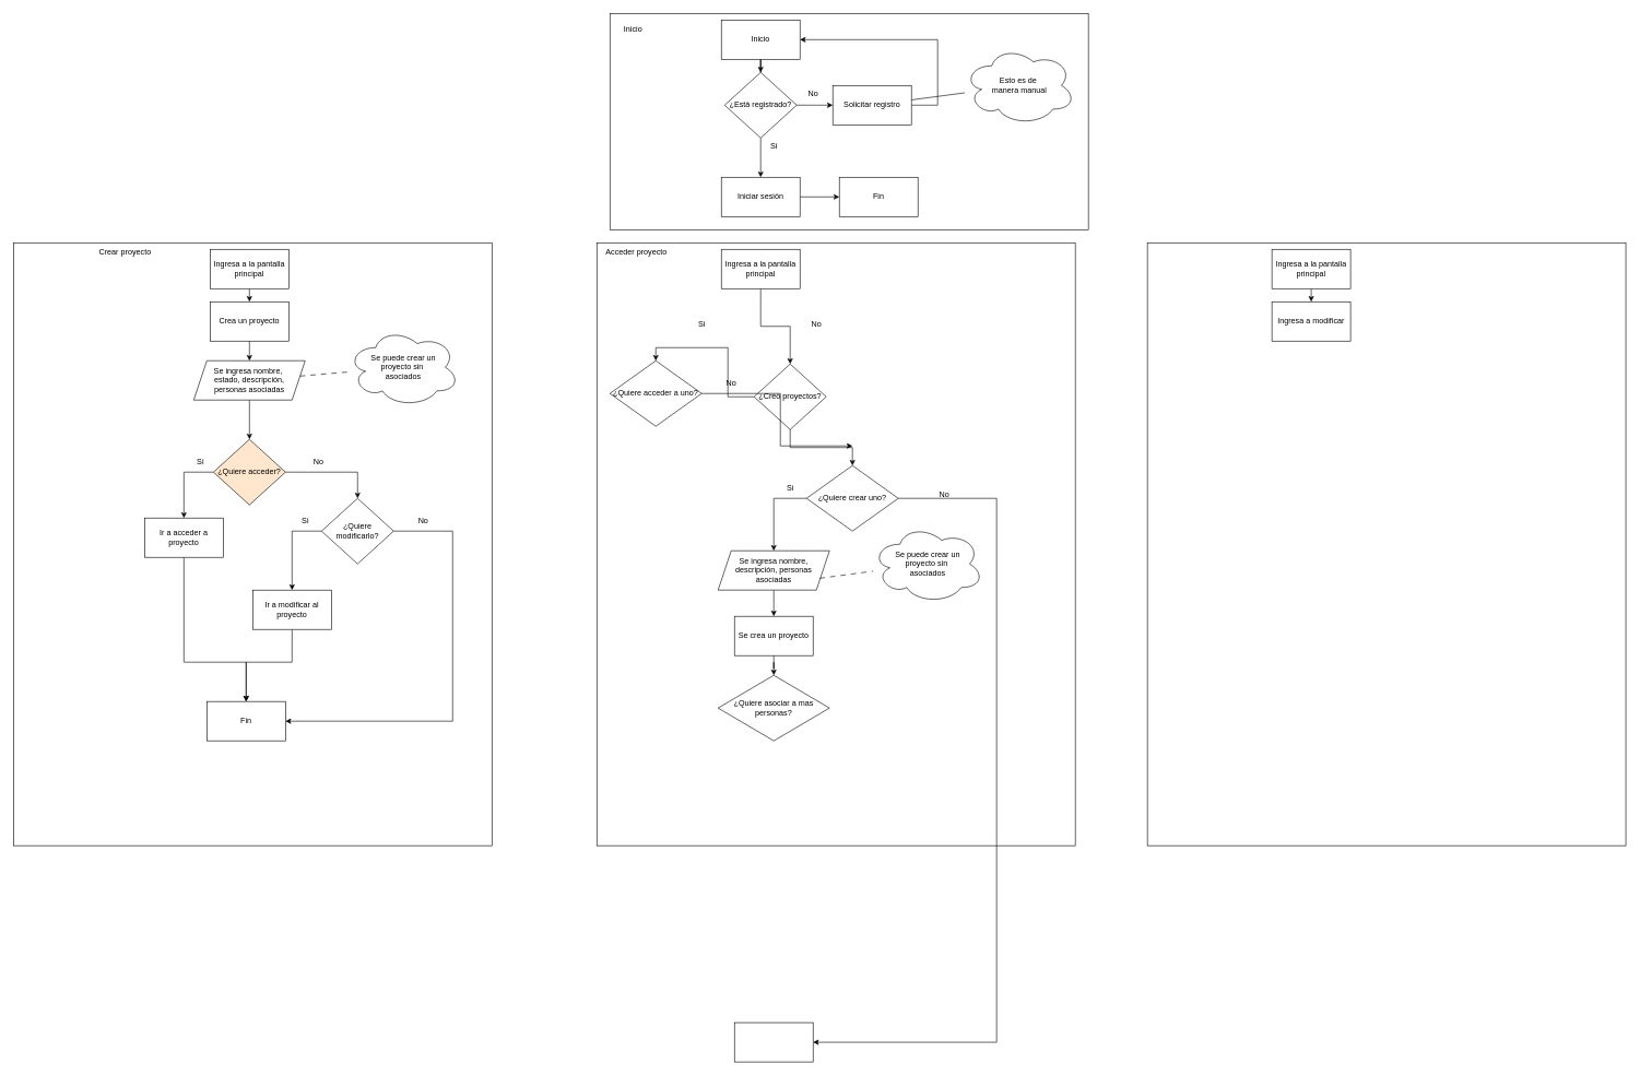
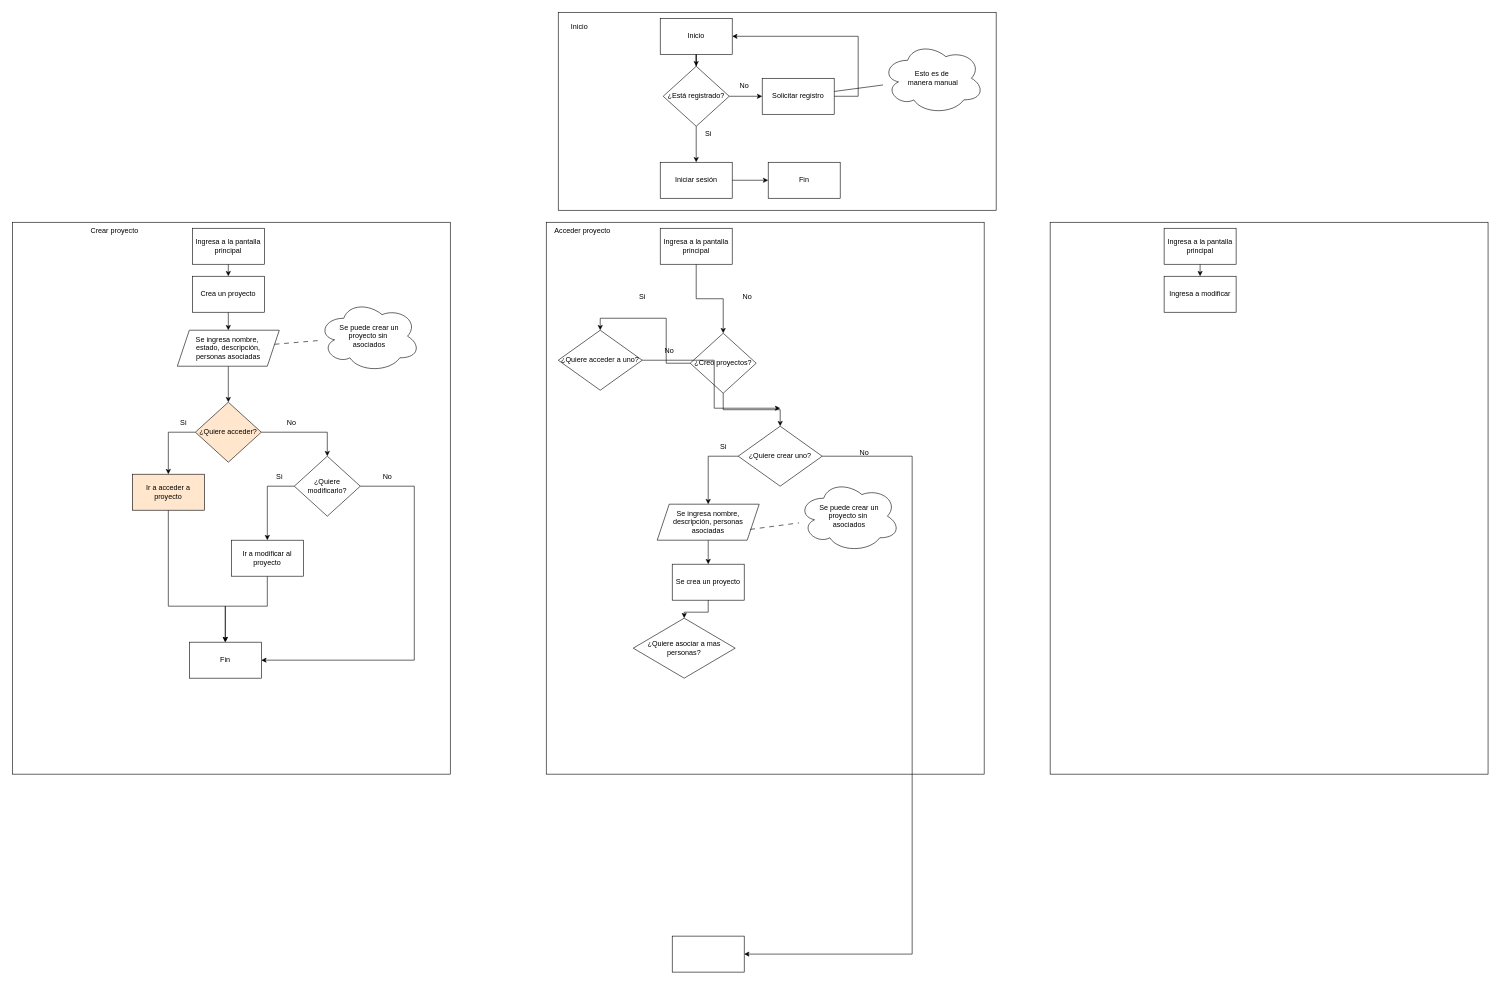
  <mxCell id="0" />
  <mxCell id="1" parent="0" />
  <mxCell id="2" value="" style="rounded=0;whiteSpace=wrap;html=1;" vertex="1" parent="1"><mxGeometry x="20" y="370" width="730" height="920" as="geometry" /></mxCell>
  <mxCell id="3" value="" style="rounded=0;whiteSpace=wrap;html=1;" vertex="1" parent="1"><mxGeometry x="910" y="370" width="730" height="920" as="geometry" /></mxCell>
  <mxCell id="4" value="" style="rounded=0;whiteSpace=wrap;html=1;" vertex="1" parent="1"><mxGeometry x="930" y="20" width="730" height="330" as="geometry" /></mxCell>
  <mxCell id="5" style="edgeStyle=orthogonalEdgeStyle;rounded=0;orthogonalLoop=1;jettySize=auto;html=1;" edge="1" parent="1" source="6" target="11"><mxGeometry relative="1" as="geometry" /></mxCell>
  <mxCell id="6" value="Inicio" style="whiteSpace=wrap;html=1;" vertex="1" parent="1"><mxGeometry x="1100" y="30" width="120" height="60" as="geometry" /></mxCell>
  <mxCell id="7" style="edgeStyle=orthogonalEdgeStyle;rounded=0;orthogonalLoop=1;jettySize=auto;html=1;entryX=0;entryY=0.5;entryDx=0;entryDy=0;" edge="1" parent="1" source="8" target="66"><mxGeometry relative="1" as="geometry" /></mxCell>
  <mxCell id="8" value="Iniciar sesión" style="whiteSpace=wrap;html=1;" vertex="1" parent="1"><mxGeometry x="1100" y="270" width="120" height="60" as="geometry" /></mxCell>
  <mxCell id="9" style="edgeStyle=orthogonalEdgeStyle;rounded=0;orthogonalLoop=1;jettySize=auto;html=1;" edge="1" parent="1" source="11" target="8"><mxGeometry relative="1" as="geometry" /></mxCell>
  <mxCell id="10" style="edgeStyle=orthogonalEdgeStyle;rounded=0;orthogonalLoop=1;jettySize=auto;html=1;entryX=0;entryY=0.5;entryDx=0;entryDy=0;" edge="1" parent="1" source="11" target="15"><mxGeometry relative="1" as="geometry" /></mxCell>
  <mxCell id="11" value="¿Está registrado?" style="rhombus;whiteSpace=wrap;html=1;" vertex="1" parent="1"><mxGeometry x="1105" y="110" width="110" height="100" as="geometry" /></mxCell>
  <mxCell id="12" value="Si" style="text;html=1;align=center;verticalAlign=middle;resizable=0;points=[];autosize=1;strokeColor=none;fillColor=none;" vertex="1" parent="1"><mxGeometry x="1165" y="208" width="30" height="30" as="geometry" /></mxCell>
  <mxCell id="13" style="edgeStyle=orthogonalEdgeStyle;rounded=0;orthogonalLoop=1;jettySize=auto;html=1;entryX=1;entryY=0.5;entryDx=0;entryDy=0;" edge="1" parent="1" source="15" target="6"><mxGeometry relative="1" as="geometry"><Array as="points"><mxPoint x="1430" y="160" /><mxPoint x="1430" y="60" /></Array></mxGeometry></mxCell>
  <mxCell id="14" style="rounded=0;orthogonalLoop=1;jettySize=auto;html=1;endArrow=none;endFill=0;dashed=0;dashPattern=8 8;" edge="1" parent="1" source="15" target="17"><mxGeometry relative="1" as="geometry" /></mxCell>
  <mxCell id="15" value="Solicitar registro" style="whiteSpace=wrap;html=1;" vertex="1" parent="1"><mxGeometry x="1270" y="130" width="120" height="60" as="geometry" /></mxCell>
  <mxCell id="16" value="No" style="text;html=1;align=center;verticalAlign=middle;resizable=0;points=[];autosize=1;strokeColor=none;fillColor=none;" vertex="1" parent="1"><mxGeometry x="1220" y="128" width="40" height="30" as="geometry" /></mxCell>
  <mxCell id="17" value="Esto es de&amp;nbsp;&lt;div&gt;manera manual&lt;/div&gt;" style="ellipse;shape=cloud;whiteSpace=wrap;html=1;" vertex="1" parent="1"><mxGeometry x="1470" y="70" width="170" height="120" as="geometry" /></mxCell>
  <mxCell id="18" style="edgeStyle=orthogonalEdgeStyle;rounded=0;orthogonalLoop=1;jettySize=auto;html=1;entryX=0.5;entryY=0;entryDx=0;entryDy=0;" edge="1" parent="1" source="19" target="22"><mxGeometry relative="1" as="geometry" /></mxCell>
  <mxCell id="19" value="Ingresa a la pantalla principal" style="whiteSpace=wrap;html=1;" vertex="1" parent="1"><mxGeometry x="1100" y="380" width="120" height="60" as="geometry" /></mxCell>
  <mxCell id="20" style="edgeStyle=orthogonalEdgeStyle;rounded=0;orthogonalLoop=1;jettySize=auto;html=1;entryX=0.5;entryY=0;entryDx=0;entryDy=0;" edge="1" parent="1" source="22" target="25"><mxGeometry relative="1" as="geometry" /></mxCell>
  <mxCell id="21" style="edgeStyle=orthogonalEdgeStyle;rounded=0;orthogonalLoop=1;jettySize=auto;html=1;entryX=0.5;entryY=0;entryDx=0;entryDy=0;" edge="1" parent="1" source="22" target="37"><mxGeometry relative="1" as="geometry" /></mxCell>
  <mxCell id="22" value="¿Creo proyectos?" style="rhombus;whiteSpace=wrap;html=1;" vertex="1" parent="1"><mxGeometry x="1150" y="555" width="110" height="100" as="geometry" /></mxCell>
  <mxCell id="23" style="edgeStyle=orthogonalEdgeStyle;rounded=0;orthogonalLoop=1;jettySize=auto;html=1;entryX=1;entryY=0.5;entryDx=0;entryDy=0;" edge="1" parent="1" source="25"><mxGeometry relative="1" as="geometry"><mxPoint x="1240" y="1590" as="targetPoint" /><Array as="points"><mxPoint x="1520" y="760" /><mxPoint x="1520" y="1590" /></Array></mxGeometry></mxCell>
  <mxCell id="24" style="edgeStyle=orthogonalEdgeStyle;rounded=0;orthogonalLoop=1;jettySize=auto;html=1;entryX=0.5;entryY=0;entryDx=0;entryDy=0;" edge="1" parent="1" source="25" target="30"><mxGeometry relative="1" as="geometry"><Array as="points"><mxPoint x="1180" y="760" /></Array></mxGeometry></mxCell>
  <mxCell id="25" value="¿Quiere crear uno?" style="rhombus;whiteSpace=wrap;html=1;" vertex="1" parent="1"><mxGeometry x="1230" y="710" width="140" height="100" as="geometry" /></mxCell>
  <mxCell id="26" value="" style="whiteSpace=wrap;html=1;" vertex="1" parent="1"><mxGeometry x="1120" y="1560" width="120" height="60" as="geometry" /></mxCell>
  <mxCell id="27" value="No" style="text;html=1;align=center;verticalAlign=middle;resizable=0;points=[];autosize=1;strokeColor=none;fillColor=none;" vertex="1" parent="1"><mxGeometry x="1225" y="480" width="40" height="30" as="geometry" /></mxCell>
  <mxCell id="28" value="No" style="text;html=1;align=center;verticalAlign=middle;resizable=0;points=[];autosize=1;strokeColor=none;fillColor=none;" vertex="1" parent="1"><mxGeometry x="1420" y="740" width="40" height="30" as="geometry" /></mxCell>
  <mxCell id="29" style="edgeStyle=orthogonalEdgeStyle;rounded=0;orthogonalLoop=1;jettySize=auto;html=1;entryX=0.5;entryY=0;entryDx=0;entryDy=0;" edge="1" parent="1" source="30" target="32"><mxGeometry relative="1" as="geometry" /></mxCell>
  <mxCell id="30" value="Se ingresa nombre, descripción, personas asociadas" style="shape=parallelogram;perimeter=parallelogramPerimeter;whiteSpace=wrap;html=1;fixedSize=1;" vertex="1" parent="1"><mxGeometry x="1095" y="840" width="170" height="60" as="geometry" /></mxCell>
  <mxCell id="31" value="Si" style="text;html=1;align=center;verticalAlign=middle;resizable=0;points=[];autosize=1;strokeColor=none;fillColor=none;" vertex="1" parent="1"><mxGeometry x="1190" y="730" width="30" height="30" as="geometry" /></mxCell>
  <mxCell id="32" value="Se crea un proyecto" style="whiteSpace=wrap;html=1;" vertex="1" parent="1"><mxGeometry x="1120" y="940" width="120" height="60" as="geometry" /></mxCell>
  <mxCell id="33" style="rounded=0;orthogonalLoop=1;jettySize=auto;html=1;endArrow=none;endFill=0;dashed=1;dashPattern=8 8;" edge="1" parent="1" target="34"><mxGeometry relative="1" as="geometry"><mxPoint x="1250" y="882" as="sourcePoint" /></mxGeometry></mxCell>
  <mxCell id="34" value="Se puede crear un&lt;div&gt;proyecto sin&amp;nbsp;&lt;/div&gt;&lt;div&gt;asociados&lt;/div&gt;" style="ellipse;shape=cloud;whiteSpace=wrap;html=1;" vertex="1" parent="1"><mxGeometry x="1330" y="800" width="170" height="120" as="geometry" /></mxCell>
- <mxCell id="35" value="¿Quiere asociar a mas personas?" style="rhombus;whiteSpace=wrap;html=1;" vertex="1" parent="1"><mxGeometry x="1095" y="1030" width="170" height="100" as="geometry" /></mxCell>
+ <mxCell id="35" value="¿Quiere asociar a mas personas?" style="rhombus;whiteSpace=wrap;html=1;" vertex="1" parent="1"><mxGeometry x="1055" y="1030" width="170" height="100" as="geometry" /></mxCell>
  <mxCell id="36" style="edgeStyle=orthogonalEdgeStyle;rounded=0;orthogonalLoop=1;jettySize=auto;html=1;" edge="1" parent="1" source="37"><mxGeometry relative="1" as="geometry"><mxPoint x="1300" y="680" as="targetPoint" /><Array as="points"><mxPoint x="1190" y="600" /><mxPoint x="1190" y="680" /></Array></mxGeometry></mxCell>
  <mxCell id="37" value="¿Quiere acceder a uno?" style="rhombus;whiteSpace=wrap;html=1;" vertex="1" parent="1"><mxGeometry x="930" y="550" width="140" height="100" as="geometry" /></mxCell>
  <mxCell id="38" value="Si" style="text;html=1;align=center;verticalAlign=middle;resizable=0;points=[];autosize=1;strokeColor=none;fillColor=none;" vertex="1" parent="1"><mxGeometry x="1055" y="480" width="30" height="30" as="geometry" /></mxCell>
  <mxCell id="39" value="No" style="text;html=1;align=center;verticalAlign=middle;resizable=0;points=[];autosize=1;strokeColor=none;fillColor=none;" vertex="1" parent="1"><mxGeometry x="1095" y="570" width="40" height="30" as="geometry" /></mxCell>
  <mxCell id="40" style="edgeStyle=orthogonalEdgeStyle;rounded=0;orthogonalLoop=1;jettySize=auto;html=1;entryX=0.5;entryY=0;entryDx=0;entryDy=0;" edge="1" parent="1" source="32" target="35"><mxGeometry relative="1" as="geometry" /></mxCell>
  <mxCell id="41" value="Inicio" style="text;html=1;align=center;verticalAlign=middle;resizable=0;points=[];autosize=1;strokeColor=none;fillColor=none;" vertex="1" parent="1"><mxGeometry x="940" y="30" width="50" height="30" as="geometry" /></mxCell>
  <mxCell id="42" value="Acceder proyecto" style="text;html=1;align=center;verticalAlign=middle;resizable=0;points=[];autosize=1;strokeColor=none;fillColor=none;" vertex="1" parent="1"><mxGeometry x="910" y="370" width="120" height="30" as="geometry" /></mxCell>
  <mxCell id="43" value="" style="rounded=0;whiteSpace=wrap;html=1;" vertex="1" parent="1"><mxGeometry x="1750" y="370" width="730" height="920" as="geometry" /></mxCell>
  <mxCell id="44" style="edgeStyle=orthogonalEdgeStyle;rounded=0;orthogonalLoop=1;jettySize=auto;html=1;entryX=0.5;entryY=0;entryDx=0;entryDy=0;" edge="1" parent="1" source="45"><mxGeometry relative="1" as="geometry"><mxPoint x="2000" y="460" as="targetPoint" /></mxGeometry></mxCell>
  <mxCell id="45" value="Ingresa a la pantalla principal" style="whiteSpace=wrap;html=1;" vertex="1" parent="1"><mxGeometry x="1940" y="380" width="120" height="60" as="geometry" /></mxCell>
  <mxCell id="46" style="edgeStyle=orthogonalEdgeStyle;rounded=0;orthogonalLoop=1;jettySize=auto;html=1;entryX=0.5;entryY=0;entryDx=0;entryDy=0;" edge="1" parent="1" source="47"><mxGeometry relative="1" as="geometry"><mxPoint x="380" y="460" as="targetPoint" /></mxGeometry></mxCell>
  <mxCell id="47" value="Ingresa a la pantalla principal" style="whiteSpace=wrap;html=1;" vertex="1" parent="1"><mxGeometry x="320" y="380" width="120" height="60" as="geometry" /></mxCell>
  <mxCell id="48" value="Crear proyecto" style="text;html=1;align=center;verticalAlign=middle;resizable=0;points=[];autosize=1;strokeColor=none;fillColor=none;" vertex="1" parent="1"><mxGeometry x="140" y="370" width="100" height="30" as="geometry" /></mxCell>
  <mxCell id="49" style="edgeStyle=orthogonalEdgeStyle;rounded=0;orthogonalLoop=1;jettySize=auto;html=1;entryX=0.5;entryY=0;entryDx=0;entryDy=0;" edge="1" parent="1" source="50"><mxGeometry relative="1" as="geometry"><mxPoint x="380" y="550" as="targetPoint" /></mxGeometry></mxCell>
  <mxCell id="50" value="Crea un proyecto" style="whiteSpace=wrap;html=1;" vertex="1" parent="1"><mxGeometry x="320" y="460" width="120" height="60" as="geometry" /></mxCell>
  <mxCell id="51" style="edgeStyle=orthogonalEdgeStyle;rounded=0;orthogonalLoop=1;jettySize=auto;html=1;entryX=0.5;entryY=0;entryDx=0;entryDy=0;" edge="1" parent="1" source="52" target="57"><mxGeometry relative="1" as="geometry" /></mxCell>
  <mxCell id="52" value="Se ingresa nombre,&amp;nbsp;&lt;div&gt;estado, descripción,&lt;/div&gt;&lt;div&gt;&lt;div&gt;personas asociadas&lt;/div&gt;&lt;/div&gt;" style="shape=parallelogram;perimeter=parallelogramPerimeter;whiteSpace=wrap;html=1;fixedSize=1;" vertex="1" parent="1"><mxGeometry x="295" y="550" width="170" height="60" as="geometry" /></mxCell>
  <mxCell id="53" style="rounded=0;orthogonalLoop=1;jettySize=auto;html=1;endArrow=none;endFill=0;dashed=1;dashPattern=8 8;" edge="1" parent="1" target="54" source="52"><mxGeometry relative="1" as="geometry"><mxPoint x="450" y="582" as="sourcePoint" /></mxGeometry></mxCell>
  <mxCell id="54" value="Se puede crear un&lt;div&gt;proyecto sin&amp;nbsp;&lt;/div&gt;&lt;div&gt;asociados&lt;/div&gt;" style="ellipse;shape=cloud;whiteSpace=wrap;html=1;" vertex="1" parent="1"><mxGeometry x="530" y="500" width="170" height="120" as="geometry" /></mxCell>
  <mxCell id="55" style="edgeStyle=orthogonalEdgeStyle;rounded=0;orthogonalLoop=1;jettySize=auto;html=1;entryX=0.5;entryY=0;entryDx=0;entryDy=0;" edge="1" parent="1" source="57" target="59"><mxGeometry relative="1" as="geometry"><Array as="points"><mxPoint x="280" y="720" /></Array></mxGeometry></mxCell>
  <mxCell id="56" style="edgeStyle=orthogonalEdgeStyle;rounded=0;orthogonalLoop=1;jettySize=auto;html=1;entryX=0.5;entryY=0;entryDx=0;entryDy=0;" edge="1" parent="1" source="57" target="65"><mxGeometry relative="1" as="geometry" /></mxCell>
  <mxCell id="57" value="¿Quiere acceder?" style="rhombus;whiteSpace=wrap;html=1;fillColor=#ffe6cc;" vertex="1" parent="1"><mxGeometry x="325" y="670" width="110" height="100" as="geometry" /></mxCell>
  <mxCell id="58" style="edgeStyle=orthogonalEdgeStyle;rounded=0;orthogonalLoop=1;jettySize=auto;html=1;entryX=0.5;entryY=0;entryDx=0;entryDy=0;" edge="1" parent="1" source="59" target="68"><mxGeometry relative="1" as="geometry"><Array as="points"><mxPoint x="280" y="1010" /><mxPoint x="375" y="1010" /></Array></mxGeometry></mxCell>
- <mxCell id="59" value="Ir a acceder a proyecto" style="whiteSpace=wrap;html=1;" vertex="1" parent="1"><mxGeometry x="220" y="790" width="120" height="60" as="geometry" /></mxCell>
+ <mxCell id="59" value="Ir a acceder a proyecto" style="whiteSpace=wrap;html=1;fillColor=#ffe6cc;" vertex="1" parent="1"><mxGeometry x="220" y="790" width="120" height="60" as="geometry" /></mxCell>
  <mxCell id="60" value="Si" style="text;html=1;align=center;verticalAlign=middle;resizable=0;points=[];autosize=1;strokeColor=none;fillColor=none;" vertex="1" parent="1"><mxGeometry x="290" y="690" width="30" height="30" as="geometry" /></mxCell>
  <mxCell id="61" style="edgeStyle=orthogonalEdgeStyle;rounded=0;orthogonalLoop=1;jettySize=auto;html=1;" edge="1" parent="1" source="62" target="68"><mxGeometry relative="1" as="geometry"><Array as="points"><mxPoint x="445" y="1010" /><mxPoint x="375" y="1010" /></Array></mxGeometry></mxCell>
  <mxCell id="62" value="Ir a modificar al proyecto" style="whiteSpace=wrap;html=1;" vertex="1" parent="1"><mxGeometry x="385" y="900" width="120" height="60" as="geometry" /></mxCell>
  <mxCell id="63" style="edgeStyle=orthogonalEdgeStyle;rounded=0;orthogonalLoop=1;jettySize=auto;html=1;" edge="1" parent="1" source="65" target="62"><mxGeometry relative="1" as="geometry"><Array as="points"><mxPoint x="445" y="810" /></Array></mxGeometry></mxCell>
  <mxCell id="64" style="edgeStyle=orthogonalEdgeStyle;rounded=0;orthogonalLoop=1;jettySize=auto;html=1;entryX=1;entryY=0.5;entryDx=0;entryDy=0;" edge="1" parent="1" source="65" target="68"><mxGeometry relative="1" as="geometry"><Array as="points"><mxPoint x="690" y="810" /><mxPoint x="690" y="1100" /></Array></mxGeometry></mxCell>
  <mxCell id="65" value="¿Quiere modificarlo?" style="rhombus;whiteSpace=wrap;html=1;" vertex="1" parent="1"><mxGeometry x="490" y="760" width="110" height="100" as="geometry" /></mxCell>
  <mxCell id="66" value="Fin" style="whiteSpace=wrap;html=1;" vertex="1" parent="1"><mxGeometry x="1280" y="270" width="120" height="60" as="geometry" /></mxCell>
  <mxCell id="67" value="No" style="text;html=1;align=center;verticalAlign=middle;resizable=0;points=[];autosize=1;strokeColor=none;fillColor=none;" vertex="1" parent="1"><mxGeometry x="465" y="690" width="40" height="30" as="geometry" /></mxCell>
  <mxCell id="68" value="Fin" style="whiteSpace=wrap;html=1;" vertex="1" parent="1"><mxGeometry x="315" y="1070" width="120" height="60" as="geometry" /></mxCell>
  <mxCell id="69" value="Si" style="text;html=1;align=center;verticalAlign=middle;resizable=0;points=[];autosize=1;strokeColor=none;fillColor=none;" vertex="1" parent="1"><mxGeometry x="450" y="780" width="30" height="30" as="geometry" /></mxCell>
  <mxCell id="70" value="No" style="text;html=1;align=center;verticalAlign=middle;resizable=0;points=[];autosize=1;strokeColor=none;fillColor=none;" vertex="1" parent="1"><mxGeometry x="625" y="780" width="40" height="30" as="geometry" /></mxCell>
  <mxCell id="71" value="Ingresa a modificar" style="whiteSpace=wrap;html=1;" vertex="1" parent="1"><mxGeometry x="1940" y="460" width="120" height="60" as="geometry" /></mxCell>
